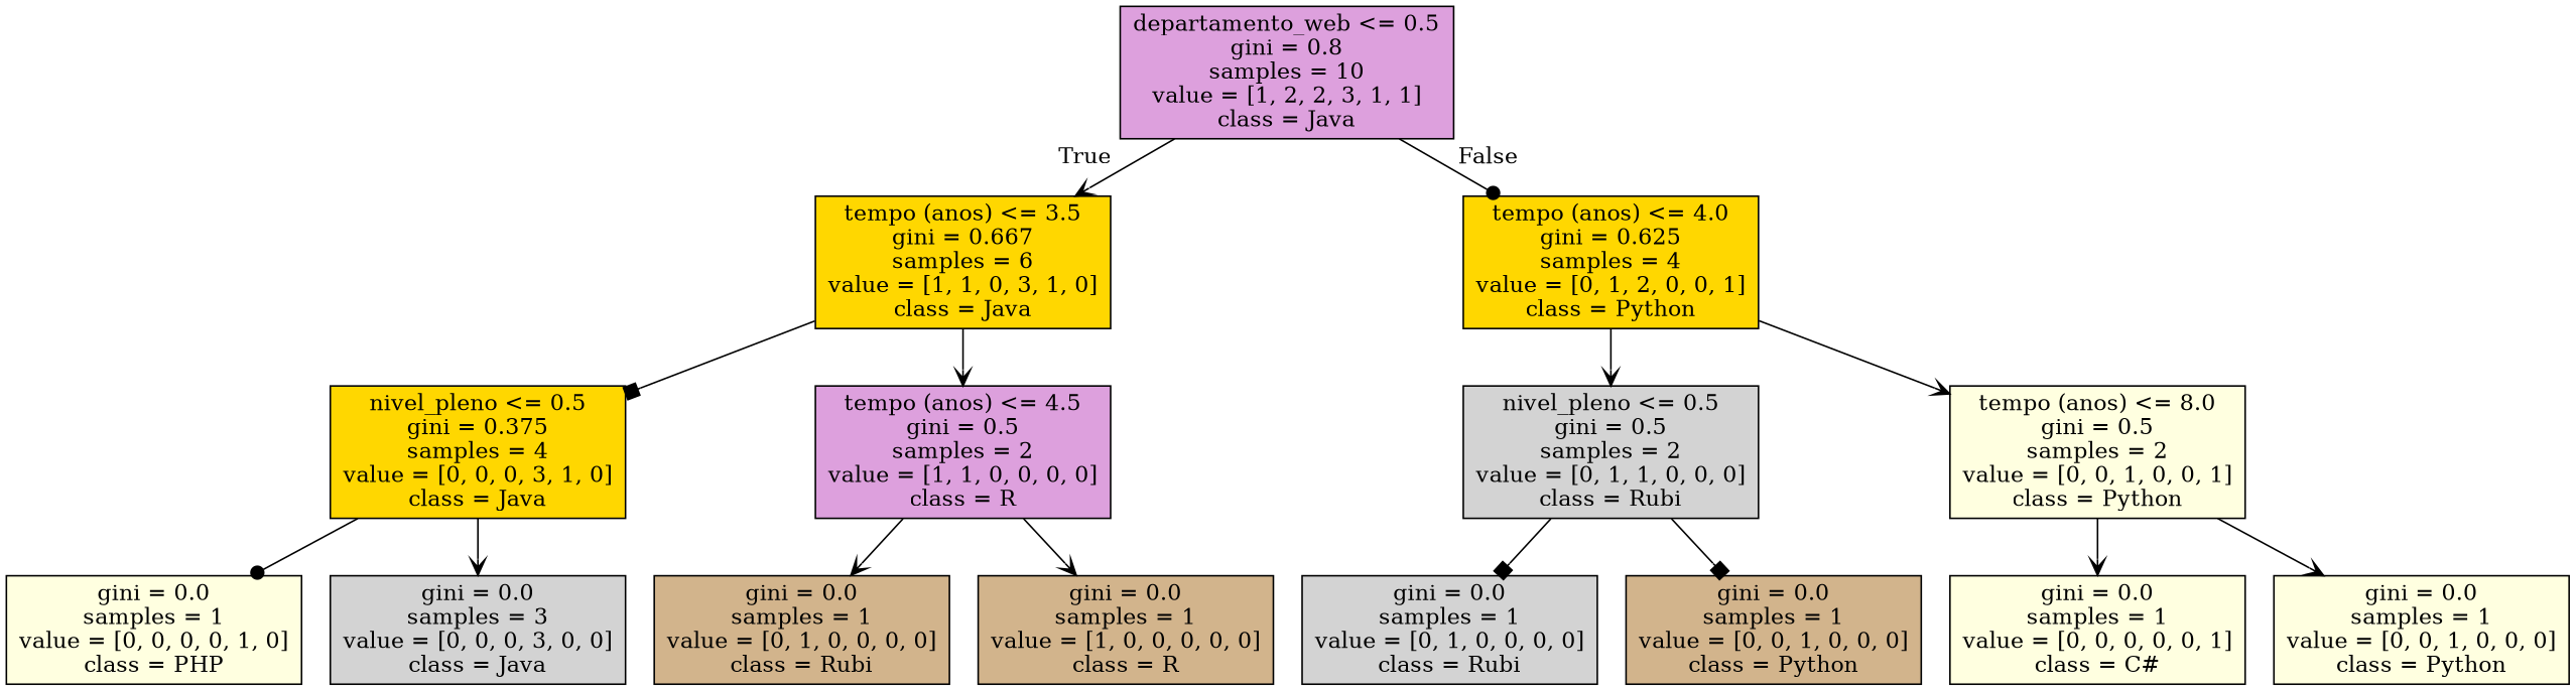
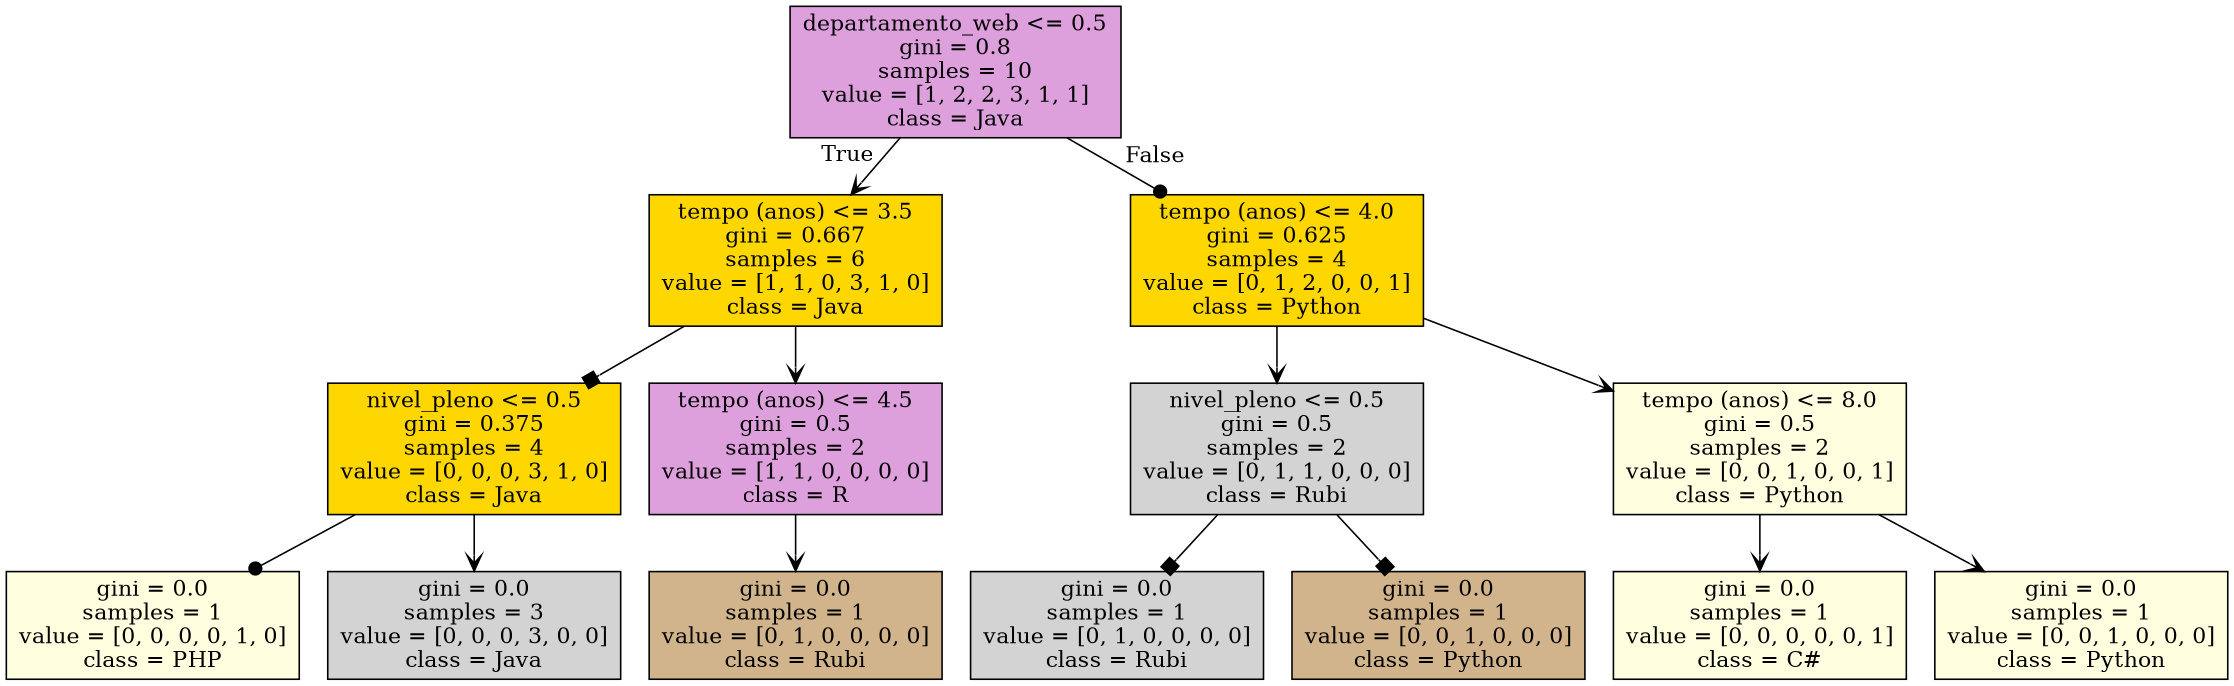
  digraph {
    node [shape=box style=filled fillcolor=lightyellow]
    edge [arrowhead=vee]
    n1 [label="departamento_web <= 0.5\ngini = 0.8\nsamples = 10\nvalue = [1, 2, 2, 3, 1, 1]\nclass = Java" fillcolor=plum]
    n2 [label="tempo (anos) <= 3.5\ngini = 0.667\nsamples = 6\nvalue = [1, 1, 0, 3, 1, 0]\nclass = Java" fillcolor=gold]
    n3 [label="tempo (anos) <= 4.0\ngini = 0.625\nsamples = 4\nvalue = [0, 1, 2, 0, 0, 1]\nclass = Python" fillcolor=gold]
    n4 [label="nivel_pleno <= 0.5\ngini = 0.375\nsamples = 4\nvalue = [0, 0, 0, 3, 1, 0]\nclass = Java" fillcolor=gold]
    n5 [label="tempo (anos) <= 4.5\ngini = 0.5\nsamples = 2\nvalue = [1, 1, 0, 0, 0, 0]\nclass = R" fillcolor=plum]
    n6 [label="gini = 0.0\nsamples = 1\nvalue = [0, 0, 0, 0, 1, 0]\nclass = PHP"]
    n7 [label="gini = 0.0\nsamples = 3\nvalue = [0, 0, 0, 3, 0, 0]\nclass = Java" fillcolor=lightgrey]
    n8 [label="gini = 0.0\nsamples = 1\nvalue = [0, 1, 0, 0, 0, 0]\nclass = Rubi" fillcolor=tan]
-   n9 [label="gini = 0.0\nsamples = 1\nvalue = [1, 0, 0, 0, 0, 0]\nclass = R" fillcolor=tan]
    n10 [label="nivel_pleno <= 0.5\ngini = 0.5\nsamples = 2\nvalue = [0, 1, 1, 0, 0, 0]\nclass = Rubi" fillcolor=lightgrey]
    n11 [label="tempo (anos) <= 8.0\ngini = 0.5\nsamples = 2\nvalue = [0, 0, 1, 0, 0, 1]\nclass = Python"]
    n12 [label="gini = 0.0\nsamples = 1\nvalue = [0, 1, 0, 0, 0, 0]\nclass = Rubi" fillcolor=lightgrey]
    n13 [label="gini = 0.0\nsamples = 1\nvalue = [0, 0, 1, 0, 0, 0]\nclass = Python" fillcolor=tan]
    n14 [label="gini = 0.0\nsamples = 1\nvalue = [0, 0, 0, 0, 0, 1]\nclass = C#"]
    n15 [label="gini = 0.0\nsamples = 1\nvalue = [0, 0, 1, 0, 0, 0]\nclass = Python"]
    n1 -> n2 [headlabel=True labelangle=45 labeldistance=2.5]
    n1 -> n3 [headlabel=False labelangle=-45 labeldistance=2.5 arrowhead=dot]
    n2 -> n4 [arrowhead=box]
    n2 -> n5
    n3 -> n10
    n3 -> n11
    n4 -> n6 [arrowhead=dot]
    n4 -> n7
    n5 -> n8
-   n5 -> n9
    n10 -> n12 [arrowhead=box]
    n10 -> n13 [arrowhead=box]
    n11 -> n14
    n11 -> n15
  }
